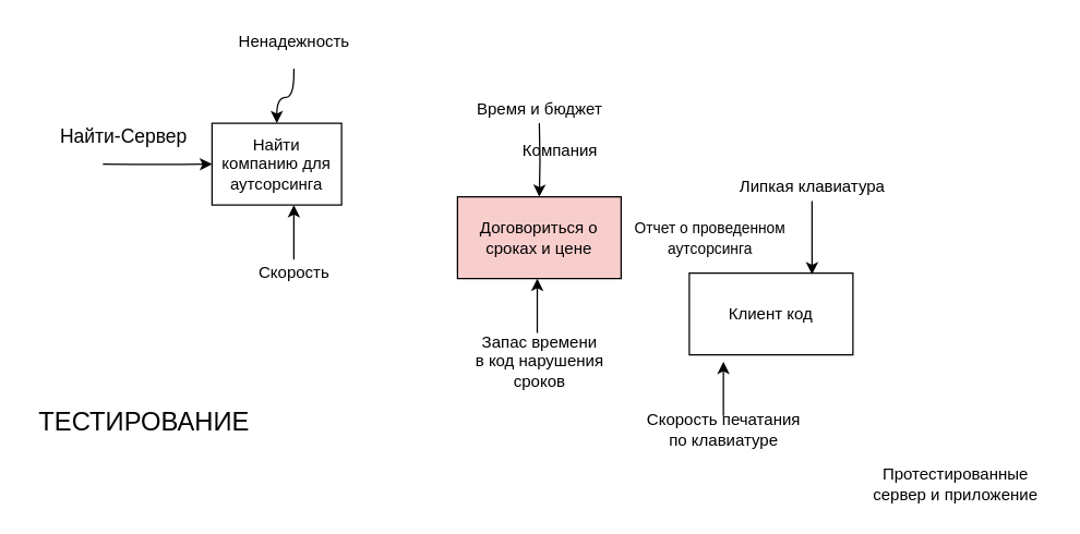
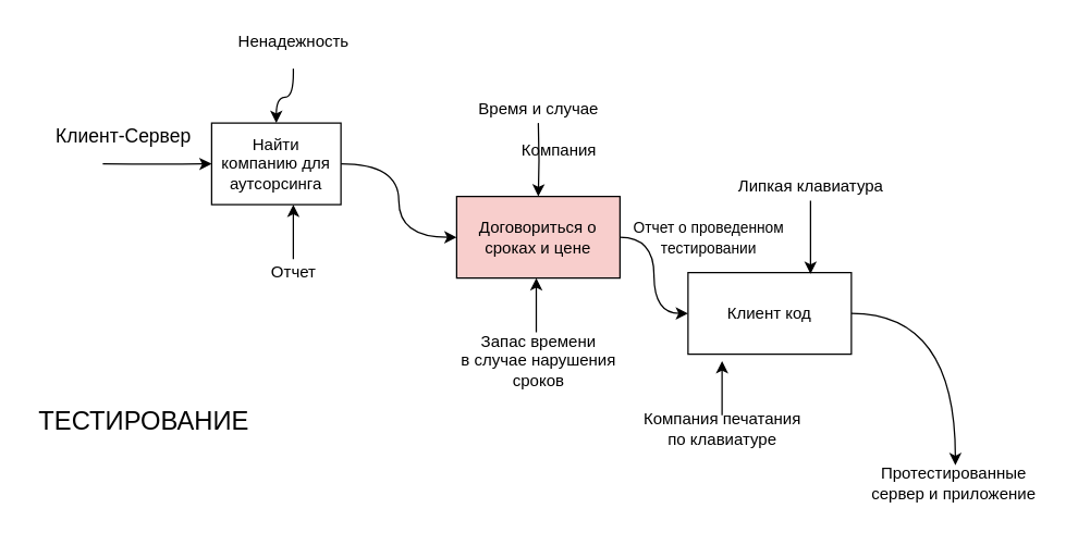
  <mxCell id="0" />
  <mxCell id="1" parent="0" />
+ <mxCell id="2" style="edgeStyle=orthogonalEdgeStyle;orthogonalLoop=1;jettySize=auto;html=1;entryX=0;entryY=0.5;entryDx=0;entryDy=0;curved=1;" edge="1" parent="1" source="6" target="9"><mxGeometry relative="1" as="geometry" /></mxCell>
  <mxCell id="3" value="" style="edgeStyle=orthogonalEdgeStyle;curved=1;orthogonalLoop=1;jettySize=auto;html=1;" edge="1" parent="1" target="6"><mxGeometry relative="1" as="geometry"><mxPoint x="75" y="120" as="sourcePoint" /></mxGeometry></mxCell>
  <mxCell id="4" value="" style="edgeStyle=orthogonalEdgeStyle;curved=1;orthogonalLoop=1;jettySize=auto;html=1;" edge="1" parent="1" target="6"><mxGeometry relative="1" as="geometry"><mxPoint x="215" y="50" as="sourcePoint" /></mxGeometry></mxCell>
  <mxCell id="5" style="edgeStyle=orthogonalEdgeStyle;orthogonalLoop=1;jettySize=auto;html=1;strokeColor=#000000;rounded=0;" edge="1" parent="1" target="6"><mxGeometry relative="1" as="geometry"><mxPoint x="215" y="190" as="sourcePoint" /><Array as="points"><mxPoint x="215" y="190" /></Array></mxGeometry></mxCell>
  <mxCell id="6" value="Найти компанию для аутсорсинга" style="rounded=0;whiteSpace=wrap;html=1;" vertex="1" parent="1"><mxGeometry x="155" y="90" width="95" height="60" as="geometry" /></mxCell>
+ <mxCell id="7" style="edgeStyle=orthogonalEdgeStyle;curved=1;orthogonalLoop=1;jettySize=auto;html=1;entryX=0;entryY=0.5;entryDx=0;entryDy=0;" edge="1" parent="1" source="9" target="11"><mxGeometry relative="1" as="geometry" /></mxCell>
  <mxCell id="8" value="" style="edgeStyle=orthogonalEdgeStyle;rounded=0;orthogonalLoop=1;jettySize=auto;html=1;strokeColor=#000000;" edge="1" parent="1" target="9"><mxGeometry relative="1" as="geometry"><mxPoint x="395" y="90" as="sourcePoint" /></mxGeometry></mxCell>
  <mxCell id="9" value="Договориться о сроках и цене" style="rounded=0;whiteSpace=wrap;html=1;fillColor=#f8cecc;" vertex="1" parent="1"><mxGeometry x="335" y="144" width="120" height="60" as="geometry" /></mxCell>
+ <mxCell id="10" style="edgeStyle=orthogonalEdgeStyle;curved=1;orthogonalLoop=1;jettySize=auto;html=1;entryX=0.51;entryY=0.054;entryDx=0;entryDy=0;entryPerimeter=0;" edge="1" parent="1" source="11" target="16"><mxGeometry relative="1" as="geometry"><mxPoint x="535" y="270" as="targetPoint" /></mxGeometry></mxCell>
  <mxCell id="11" value="Клиент код" style="rounded=0;whiteSpace=wrap;html=1;" vertex="1" parent="1"><mxGeometry x="505" y="200" width="120" height="60" as="geometry" /></mxCell>
  <mxCell id="12" value="&lt;font style=&quot;font-size: 19px&quot;&gt;ТЕСТИРОВАНИЕ&lt;/font&gt;" style="text;html=1;align=center;verticalAlign=middle;resizable=0;points=[];;autosize=1;" vertex="1" parent="1"><mxGeometry x="20" y="300" width="170" height="20" as="geometry" /></mxCell>
- <mxCell id="13" value="&lt;font style=&quot;font-size: 14px&quot;&gt;Найти-Сервер&lt;/font&gt;" style="text;html=1;align=center;verticalAlign=middle;resizable=0;points=[];;autosize=1;" vertex="1" parent="1"><mxGeometry x="35" y="90" width="110" height="20" as="geometry" /></mxCell>
+ <mxCell id="13" value="&lt;font style=&quot;font-size: 14px&quot;&gt;Клиент-Сервер&lt;/font&gt;" style="text;html=1;align=center;verticalAlign=middle;resizable=0;points=[];;autosize=1;" vertex="1" parent="1"><mxGeometry x="35" y="90" width="110" height="20" as="geometry" /></mxCell>
  <mxCell id="14" value="&lt;font style=&quot;font-size: 12px&quot;&gt;Компания&lt;/font&gt;" style="text;html=1;align=center;verticalAlign=middle;resizable=0;points=[];;autosize=1;" vertex="1" parent="1"><mxGeometry x="375" y="100" width="70" height="20" as="geometry" /></mxCell>
- <mxCell id="15" value="&lt;font style=&quot;font-size: 11px&quot;&gt;Отчет о проведенном &lt;br&gt;аутсорсинга&lt;/font&gt;" style="text;html=1;align=center;verticalAlign=middle;resizable=0;points=[];;autosize=1;" vertex="1" parent="1"><mxGeometry x="455" y="158.5" width="130" height="30" as="geometry" /></mxCell>
+ <mxCell id="15" value="&lt;font style=&quot;font-size: 11px&quot;&gt;Отчет о проведенном &lt;br&gt;тестировании&lt;/font&gt;" style="text;html=1;align=center;verticalAlign=middle;resizable=0;points=[];;autosize=1;" vertex="1" parent="1"><mxGeometry x="455" y="158.5" width="130" height="30" as="geometry" /></mxCell>
  <mxCell id="16" value="Протестированные &lt;br&gt;сервер и приложение" style="text;html=1;align=center;verticalAlign=middle;resizable=0;points=[];;autosize=1;" vertex="1" parent="1"><mxGeometry x="630" y="340" width="140" height="30" as="geometry" /></mxCell>
  <mxCell id="17" value="Ненадежность" style="text;html=1;align=center;verticalAlign=middle;resizable=0;points=[];;autosize=1;" vertex="1" parent="1"><mxGeometry x="165" y="20" width="100" height="20" as="geometry" /></mxCell>
- <mxCell id="18" value="Скорость" style="text;html=1;align=center;verticalAlign=middle;resizable=0;points=[];;autosize=1;" vertex="1" parent="1"><mxGeometry x="180" y="190" width="70" height="20" as="geometry" /></mxCell>
- <mxCell id="19" value="Время и бюджет" style="text;html=1;align=center;verticalAlign=middle;resizable=0;points=[];;autosize=1;" vertex="1" parent="1"><mxGeometry x="340" y="70" width="110" height="20" as="geometry" /></mxCell>
+ <mxCell id="18" value="Отчет" style="text;html=1;align=center;verticalAlign=middle;resizable=0;points=[];;autosize=1;" vertex="1" parent="1"><mxGeometry x="180" y="190" width="70" height="20" as="geometry" /></mxCell>
+ <mxCell id="19" value="Время и случае" style="text;html=1;align=center;verticalAlign=middle;resizable=0;points=[];;autosize=1;" vertex="1" parent="1"><mxGeometry x="340" y="70" width="110" height="20" as="geometry" /></mxCell>
  <mxCell id="20" style="edgeStyle=orthogonalEdgeStyle;orthogonalLoop=1;jettySize=auto;html=1;strokeColor=#000000;rounded=0;" edge="1" parent="1"><mxGeometry relative="1" as="geometry"><mxPoint x="393.5" y="204" as="targetPoint" /><mxPoint x="393.5" y="243.897" as="sourcePoint" /><Array as="points"><mxPoint x="393.5" y="244" /></Array></mxGeometry></mxCell>
- <mxCell id="21" value="Запас времени&lt;br&gt;в код нарушения&lt;br&gt;сроков" style="text;html=1;align=center;verticalAlign=middle;resizable=0;points=[];;autosize=1;" vertex="1" parent="1"><mxGeometry x="330" y="240" width="130" height="50" as="geometry" /></mxCell>
+ <mxCell id="21" value="Запас времени&lt;br&gt;в случае нарушения&lt;br&gt;сроков" style="text;html=1;align=center;verticalAlign=middle;resizable=0;points=[];;autosize=1;" vertex="1" parent="1"><mxGeometry x="330" y="240" width="130" height="50" as="geometry" /></mxCell>
  <mxCell id="22" style="edgeStyle=orthogonalEdgeStyle;orthogonalLoop=1;jettySize=auto;html=1;strokeColor=#000000;rounded=0;" edge="1" parent="1"><mxGeometry relative="1" as="geometry"><mxPoint x="530" y="265" as="targetPoint" /><mxPoint x="530" y="304.897" as="sourcePoint" /><Array as="points"><mxPoint x="530" y="305" /></Array></mxGeometry></mxCell>
- <mxCell id="23" value="Скорость печатания&lt;br&gt;по клавиатуре" style="text;html=1;align=center;verticalAlign=middle;resizable=0;points=[];;autosize=1;" vertex="1" parent="1"><mxGeometry x="465" y="300" width="130" height="30" as="geometry" /></mxCell>
+ <mxCell id="23" value="Компания печатания&lt;br&gt;по клавиатуре" style="text;html=1;align=center;verticalAlign=middle;resizable=0;points=[];;autosize=1;" vertex="1" parent="1"><mxGeometry x="465" y="300" width="130" height="30" as="geometry" /></mxCell>
  <mxCell id="24" value="" style="edgeStyle=orthogonalEdgeStyle;rounded=0;orthogonalLoop=1;jettySize=auto;html=1;strokeColor=#000000;" edge="1" parent="1"><mxGeometry relative="1" as="geometry"><mxPoint x="595" y="147" as="sourcePoint" /><mxPoint x="595" y="201" as="targetPoint" /></mxGeometry></mxCell>
  <mxCell id="25" value="Липкая клавиатура" style="text;html=1;align=center;verticalAlign=middle;resizable=0;points=[];;autosize=1;" vertex="1" parent="1"><mxGeometry x="535" y="127" width="120" height="20" as="geometry" /></mxCell>
